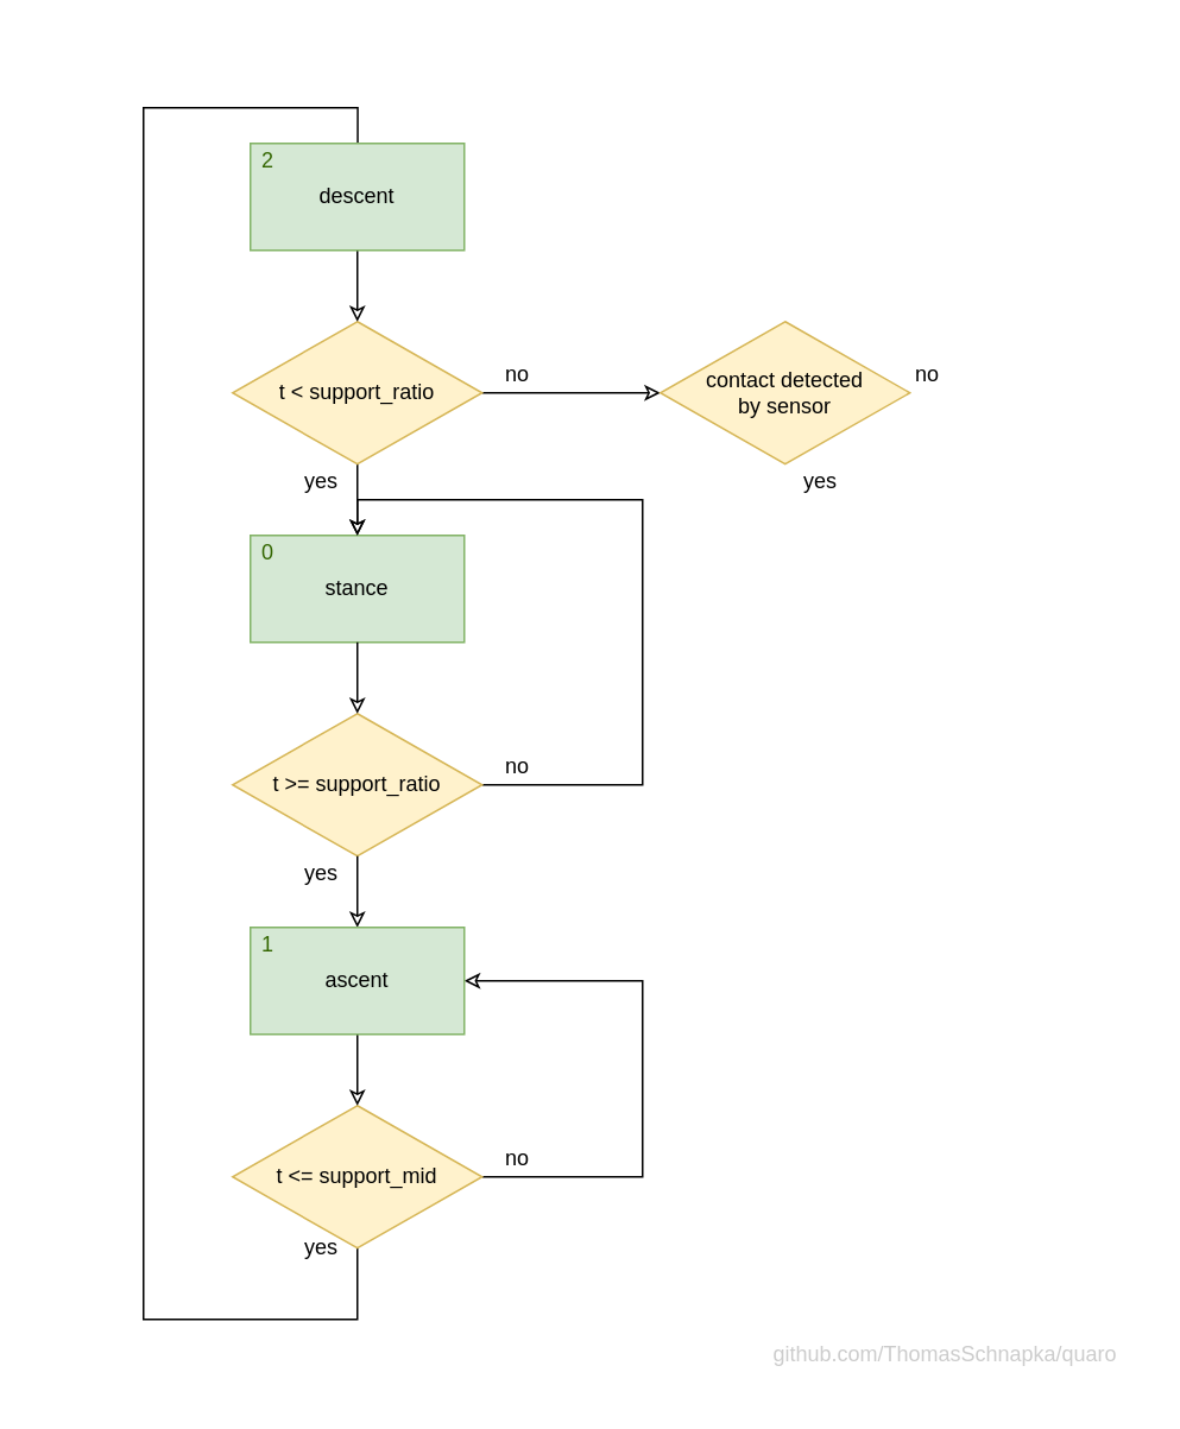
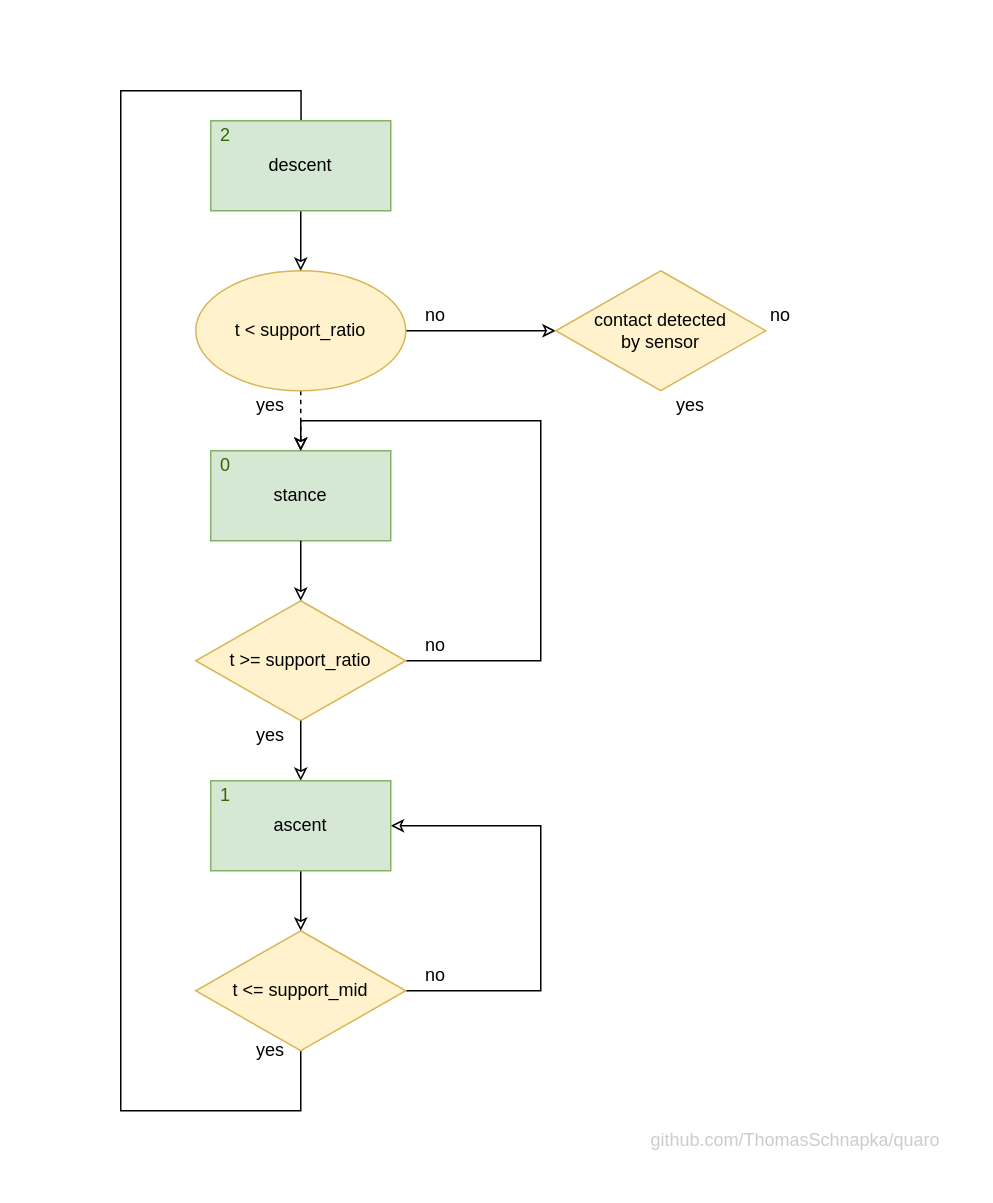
  <mxCell id="0" />
  <mxCell id="1" parent="0" />
  <mxCell id="2" value="" style="rounded=0;whiteSpace=wrap;html=1;strokeColor=none;" vertex="1" parent="1"><mxGeometry x="20" y="20" width="620" height="760" as="geometry" /></mxCell>
  <mxCell id="3" value="stance" style="rounded=0;whiteSpace=wrap;html=1;fillColor=#d5e8d4;strokeColor=#82b366;" vertex="1" parent="1"><mxGeometry x="140" y="300" width="120" height="60" as="geometry" /></mxCell>
  <mxCell id="4" style="edgeStyle=orthogonalEdgeStyle;rounded=0;orthogonalLoop=1;jettySize=auto;html=1;exitX=1;exitY=0.5;exitDx=0;exitDy=0;startArrow=none;startFill=0;endArrow=classic;endFill=0;" edge="1" parent="1" source="5"><mxGeometry relative="1" as="geometry"><mxPoint x="200" y="300" as="targetPoint" /><Array as="points"><mxPoint x="360" y="440" /><mxPoint x="360" y="280" /><mxPoint x="200" y="280" /></Array></mxGeometry></mxCell>
  <mxCell id="5" value="t &amp;gt;= support_ratio" style="rhombus;whiteSpace=wrap;html=1;fillColor=#fff2cc;strokeColor=#d6b656;" vertex="1" parent="1"><mxGeometry x="130" y="400" width="140" height="80" as="geometry" /></mxCell>
  <mxCell id="6" value="" style="endArrow=classic;startArrow=none;html=1;rounded=0;exitX=0.5;exitY=1;exitDx=0;exitDy=0;endFill=0;startFill=0;entryX=0.5;entryY=0;entryDx=0;entryDy=0;" edge="1" parent="1" source="5" target="12"><mxGeometry width="50" height="50" relative="1" as="geometry"><mxPoint x="280" y="450" as="sourcePoint" /><mxPoint x="200" y="510" as="targetPoint" /><Array as="points"><mxPoint x="200" y="520" /></Array></mxGeometry></mxCell>
  <mxCell id="7" style="edgeStyle=orthogonalEdgeStyle;rounded=0;orthogonalLoop=1;jettySize=auto;html=1;exitX=1;exitY=0.5;exitDx=0;exitDy=0;entryX=1;entryY=0.5;entryDx=0;entryDy=0;startArrow=none;startFill=0;endArrow=classic;endFill=0;" edge="1" parent="1" source="9" target="12"><mxGeometry relative="1" as="geometry"><Array as="points"><mxPoint x="360" y="660" /><mxPoint x="360" y="550" /></Array></mxGeometry></mxCell>
  <mxCell id="8" style="edgeStyle=orthogonalEdgeStyle;rounded=0;orthogonalLoop=1;jettySize=auto;html=1;exitX=0.5;exitY=1;exitDx=0;exitDy=0;startArrow=none;startFill=0;endArrow=classic;endFill=0;" edge="1" parent="1" source="9"><mxGeometry relative="1" as="geometry"><mxPoint x="200.176" y="95.647" as="targetPoint" /><Array as="points"><mxPoint x="200" y="740" /><mxPoint x="80" y="740" /><mxPoint x="80" y="60" /><mxPoint x="200" y="60" /></Array></mxGeometry></mxCell>
  <mxCell id="9" value="t &amp;lt;= support_mid" style="rhombus;whiteSpace=wrap;html=1;fillColor=#fff2cc;strokeColor=#d6b656;" vertex="1" parent="1"><mxGeometry x="130" y="620" width="140" height="80" as="geometry" /></mxCell>
  <mxCell id="10" value="" style="endArrow=classic;startArrow=none;html=1;rounded=0;exitX=0.5;exitY=1;exitDx=0;exitDy=0;endFill=0;startFill=0;" edge="1" parent="1" source="3"><mxGeometry width="50" height="50" relative="1" as="geometry"><mxPoint x="210" y="490" as="sourcePoint" /><mxPoint x="200" y="400" as="targetPoint" /><Array as="points" /></mxGeometry></mxCell>
  <mxCell id="11" value="" style="edgeStyle=orthogonalEdgeStyle;rounded=0;orthogonalLoop=1;jettySize=auto;html=1;startArrow=none;startFill=0;endArrow=classic;endFill=0;" edge="1" parent="1" source="12" target="9"><mxGeometry relative="1" as="geometry" /></mxCell>
  <mxCell id="12" value="ascent" style="rounded=0;whiteSpace=wrap;html=1;fillColor=#d5e8d4;strokeColor=#82b366;" vertex="1" parent="1"><mxGeometry x="140" y="520" width="120" height="60" as="geometry" /></mxCell>
- <mxCell id="13" style="edgeStyle=orthogonalEdgeStyle;rounded=0;orthogonalLoop=1;jettySize=auto;html=1;exitX=0.5;exitY=1;exitDx=0;exitDy=0;entryX=0.5;entryY=0;entryDx=0;entryDy=0;startArrow=none;startFill=0;endArrow=classic;endFill=0;" edge="1" parent="1" source="15" target="3"><mxGeometry relative="1" as="geometry" /></mxCell>
+ <mxCell id="13" style="edgeStyle=orthogonalEdgeStyle;rounded=0;orthogonalLoop=1;jettySize=auto;html=1;exitX=0.5;exitY=1;exitDx=0;exitDy=0;entryX=0.5;entryY=0;entryDx=0;entryDy=0;startArrow=none;startFill=0;endArrow=classic;endFill=0;dashed=1;" edge="1" parent="1" source="15" target="3"><mxGeometry relative="1" as="geometry" /></mxCell>
  <mxCell id="14" style="edgeStyle=orthogonalEdgeStyle;rounded=0;orthogonalLoop=1;jettySize=auto;html=1;exitX=1;exitY=0.5;exitDx=0;exitDy=0;entryX=0;entryY=0.5;entryDx=0;entryDy=0;startArrow=none;startFill=0;endArrow=classic;endFill=0;" edge="1" parent="1" source="15" target="18"><mxGeometry relative="1" as="geometry" /></mxCell>
- <mxCell id="15" value="t &amp;lt; support_ratio" style="rhombus;whiteSpace=wrap;html=1;fillColor=#fff2cc;strokeColor=#d6b656;" vertex="1" parent="1"><mxGeometry x="130" y="180" width="140" height="80" as="geometry" /></mxCell>
+ <mxCell id="15" value="t &amp;lt; support_ratio" style="ellipse;whiteSpace=wrap;html=1;fillColor=#fff2cc;strokeColor=#d6b656;" vertex="1" parent="1"><mxGeometry x="130" y="180" width="140" height="80" as="geometry" /></mxCell>
  <mxCell id="16" value="" style="edgeStyle=orthogonalEdgeStyle;rounded=0;orthogonalLoop=1;jettySize=auto;html=1;startArrow=none;startFill=0;endArrow=classic;endFill=0;" edge="1" parent="1" source="17" target="15"><mxGeometry relative="1" as="geometry" /></mxCell>
  <mxCell id="17" value="descent" style="rounded=0;whiteSpace=wrap;html=1;fillColor=#d5e8d4;strokeColor=#82b366;" vertex="1" parent="1"><mxGeometry x="140" y="80" width="120" height="60" as="geometry" /></mxCell>
  <mxCell id="18" value="contact detected&lt;br&gt;by sensor" style="rhombus;whiteSpace=wrap;html=1;fillColor=#fff2cc;strokeColor=#d6b656;" vertex="1" parent="1"><mxGeometry x="370" y="180" width="140" height="80" as="geometry" /></mxCell>
  <mxCell id="19" value="no" style="text;html=1;strokeColor=none;fillColor=none;align=center;verticalAlign=middle;whiteSpace=wrap;rounded=0;" vertex="1" parent="1"><mxGeometry x="500" y="200" width="40" height="20" as="geometry" /></mxCell>
  <mxCell id="20" value="no" style="text;html=1;strokeColor=none;fillColor=none;align=center;verticalAlign=middle;whiteSpace=wrap;rounded=0;" vertex="1" parent="1"><mxGeometry x="270" y="420" width="40" height="20" as="geometry" /></mxCell>
  <mxCell id="21" value="no" style="text;html=1;strokeColor=none;fillColor=none;align=center;verticalAlign=middle;whiteSpace=wrap;rounded=0;" vertex="1" parent="1"><mxGeometry x="270" y="640" width="40" height="20" as="geometry" /></mxCell>
  <mxCell id="22" value="no" style="text;html=1;strokeColor=none;fillColor=none;align=center;verticalAlign=middle;whiteSpace=wrap;rounded=0;" vertex="1" parent="1"><mxGeometry x="270" y="200" width="40" height="20" as="geometry" /></mxCell>
  <mxCell id="23" value="yes" style="text;html=1;strokeColor=none;fillColor=none;align=center;verticalAlign=middle;whiteSpace=wrap;rounded=0;" vertex="1" parent="1"><mxGeometry x="160" y="260" width="40" height="20" as="geometry" /></mxCell>
  <mxCell id="24" value="yes" style="text;html=1;strokeColor=none;fillColor=none;align=center;verticalAlign=middle;whiteSpace=wrap;rounded=0;" vertex="1" parent="1"><mxGeometry x="160" y="480" width="40" height="20" as="geometry" /></mxCell>
  <mxCell id="25" value="yes" style="text;html=1;strokeColor=none;fillColor=none;align=center;verticalAlign=middle;whiteSpace=wrap;rounded=0;" vertex="1" parent="1"><mxGeometry x="160" y="690" width="40" height="20" as="geometry" /></mxCell>
  <mxCell id="26" value="yes" style="text;html=1;strokeColor=none;fillColor=none;align=center;verticalAlign=middle;whiteSpace=wrap;rounded=0;" vertex="1" parent="1"><mxGeometry x="440" y="260" width="40" height="20" as="geometry" /></mxCell>
  <mxCell id="27" value="github.com/ThomasSchnapka/quaro" style="text;html=1;strokeColor=none;fillColor=none;align=center;verticalAlign=middle;whiteSpace=wrap;rounded=0;fontColor=#CCCCCC;" vertex="1" parent="1"><mxGeometry x="510" y="750" width="40" height="20" as="geometry" /></mxCell>
  <mxCell id="28" value="&lt;font&gt;1&lt;/font&gt;" style="text;html=1;strokeColor=none;fillColor=none;align=center;verticalAlign=middle;whiteSpace=wrap;rounded=0;fontColor=#336600;" vertex="1" parent="1"><mxGeometry x="130" y="520" width="40" height="20" as="geometry" /></mxCell>
  <mxCell id="29" value="&lt;font&gt;0&lt;/font&gt;" style="text;html=1;strokeColor=none;fillColor=none;align=center;verticalAlign=middle;whiteSpace=wrap;rounded=0;fontColor=#336600;" vertex="1" parent="1"><mxGeometry x="130" y="300" width="40" height="20" as="geometry" /></mxCell>
  <mxCell id="30" value="&lt;font&gt;2&lt;/font&gt;" style="text;html=1;strokeColor=none;fillColor=none;align=center;verticalAlign=middle;whiteSpace=wrap;rounded=0;fontColor=#336600;" vertex="1" parent="1"><mxGeometry x="130" y="80" width="40" height="20" as="geometry" /></mxCell>
